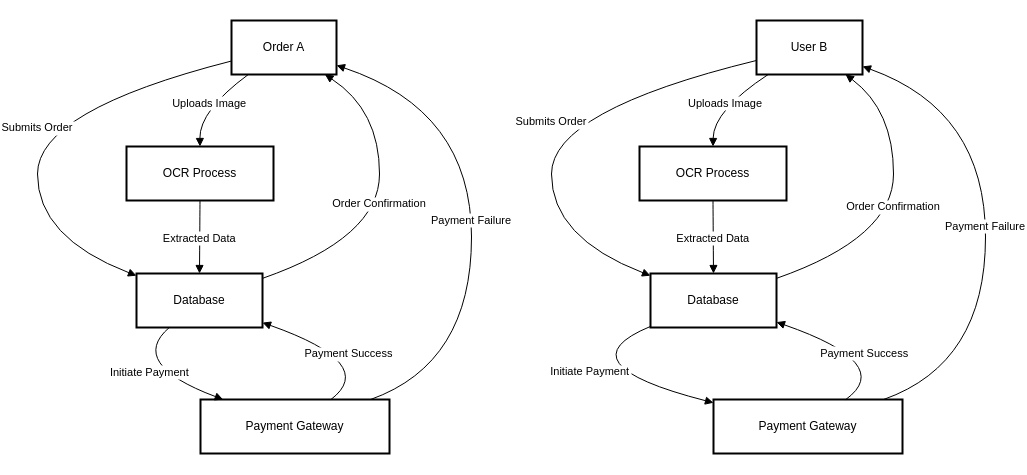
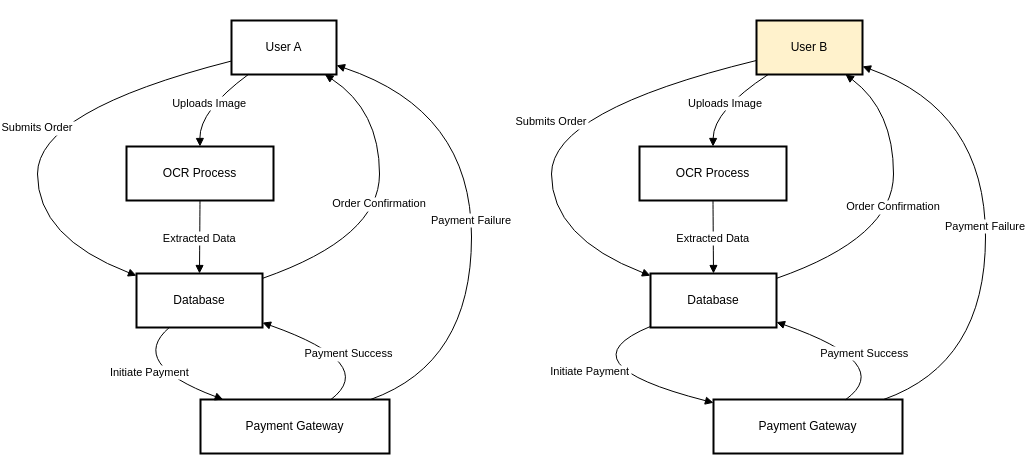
  <mxCell id="0" />
  <mxCell id="1" parent="0" />
- <mxCell id="2" value="Order A" style="whiteSpace=wrap;strokeWidth=2;" vertex="1" parent="1"><mxGeometry x="214" y="20" width="105" height="54" as="geometry" /></mxCell>
+ <mxCell id="2" value="User A" style="whiteSpace=wrap;strokeWidth=2;" vertex="1" parent="1"><mxGeometry x="214" y="20" width="105" height="54" as="geometry" /></mxCell>
  <mxCell id="3" value="OCR Process" style="whiteSpace=wrap;strokeWidth=2;" vertex="1" parent="1"><mxGeometry x="109" y="146" width="147" height="54" as="geometry" /></mxCell>
  <mxCell id="4" value="Database" style="whiteSpace=wrap;strokeWidth=2;" vertex="1" parent="1"><mxGeometry x="119" y="273" width="126" height="54" as="geometry" /></mxCell>
  <mxCell id="5" value="Payment Gateway" style="whiteSpace=wrap;strokeWidth=2;" vertex="1" parent="1"><mxGeometry x="183" y="399" width="189" height="54" as="geometry" /></mxCell>
- <mxCell id="6" value="User B" style="whiteSpace=wrap;strokeWidth=2;" vertex="1" parent="1"><mxGeometry x="739" y="20" width="106" height="54" as="geometry" /></mxCell>
+ <mxCell id="6" value="User B" style="whiteSpace=wrap;strokeWidth=2;fillColor=#fff2cc;" vertex="1" parent="1"><mxGeometry x="739" y="20" width="106" height="54" as="geometry" /></mxCell>
  <mxCell id="7" value="OCR Process" style="whiteSpace=wrap;strokeWidth=2;" vertex="1" parent="1"><mxGeometry x="622" y="146" width="147" height="54" as="geometry" /></mxCell>
  <mxCell id="8" value="Database" style="whiteSpace=wrap;strokeWidth=2;" vertex="1" parent="1"><mxGeometry x="633" y="273" width="126" height="54" as="geometry" /></mxCell>
  <mxCell id="9" value="Payment Gateway" style="whiteSpace=wrap;strokeWidth=2;" vertex="1" parent="1"><mxGeometry x="696" y="399" width="189" height="54" as="geometry" /></mxCell>
  <mxCell id="10" value="Uploads Image" style="curved=1;startArrow=none;endArrow=block;exitX=0.16;exitY=1;entryX=0.5;entryY=0.01;" edge="1" parent="1" source="2" target="3"><mxGeometry relative="1" as="geometry"><Array as="points"><mxPoint x="182" y="110" /></Array></mxGeometry></mxCell>
  <mxCell id="11" value="Submits Order" style="curved=1;startArrow=none;endArrow=block;exitX=0;exitY=0.75;entryX=0;entryY=0.04;" edge="1" parent="1" source="2" target="4"><mxGeometry relative="1" as="geometry"><Array as="points"><mxPoint x="20" y="110" /><mxPoint x="20" y="237" /></Array></mxGeometry></mxCell>
  <mxCell id="12" value="Extracted Data" style="curved=1;startArrow=none;endArrow=block;exitX=0.5;exitY=1.01;entryX=0.5;entryY=0;" edge="1" parent="1" source="3" target="4"><mxGeometry relative="1" as="geometry"><Array as="points" /></mxGeometry></mxCell>
  <mxCell id="13" value="Order Confirmation" style="curved=1;startArrow=none;endArrow=block;exitX=1;exitY=0.09;entryX=0.89;entryY=1;" edge="1" parent="1" source="4" target="2"><mxGeometry relative="1" as="geometry"><Array as="points"><mxPoint x="362" y="237" /><mxPoint x="362" y="110" /></Array></mxGeometry></mxCell>
  <mxCell id="14" value="Initiate Payment" style="curved=1;startArrow=none;endArrow=block;exitX=0.26;exitY=1;entryX=0.12;entryY=0;" edge="1" parent="1" source="4" target="5"><mxGeometry relative="1" as="geometry"><Array as="points"><mxPoint x="110" y="363" /></Array></mxGeometry></mxCell>
  <mxCell id="15" value="Uploads Image" style="curved=1;startArrow=none;endArrow=block;exitX=0.11;exitY=1;entryX=0.5;entryY=0.01;" edge="1" parent="1" source="6" target="7"><mxGeometry relative="1" as="geometry"><Array as="points"><mxPoint x="696" y="110" /></Array></mxGeometry></mxCell>
  <mxCell id="16" value="Submits Order" style="curved=1;startArrow=none;endArrow=block;exitX=0;exitY=0.74;entryX=0;entryY=0.04;" edge="1" parent="1" source="6" target="8"><mxGeometry relative="1" as="geometry"><Array as="points"><mxPoint x="534" y="110" /><mxPoint x="534" y="237" /></Array></mxGeometry></mxCell>
  <mxCell id="17" value="Extracted Data" style="curved=1;startArrow=none;endArrow=block;exitX=0.5;exitY=1.01;entryX=0.5;entryY=0;" edge="1" parent="1" source="7" target="8"><mxGeometry relative="1" as="geometry"><Array as="points" /></mxGeometry></mxCell>
  <mxCell id="18" value="Order Confirmation" style="curved=1;startArrow=none;endArrow=block;exitX=1;exitY=0.09;entryX=0.84;entryY=1;" edge="1" parent="1" source="8" target="6"><mxGeometry relative="1" as="geometry"><Array as="points"><mxPoint x="876" y="237" /><mxPoint x="876" y="110" /></Array></mxGeometry></mxCell>
  <mxCell id="19" value="Initiate Payment" style="curved=1;startArrow=none;endArrow=block;exitX=0;exitY=0.98;entryX=0;entryY=0.06;" edge="1" parent="1" source="8" target="9"><mxGeometry relative="1" as="geometry"><Array as="points"><mxPoint x="543" y="363" /></Array></mxGeometry></mxCell>
  <mxCell id="20" value="Payment Success" style="curved=1;startArrow=none;endArrow=block;exitX=0.69;exitY=0;entryX=1;entryY=0.91;" edge="1" parent="1" source="5" target="4"><mxGeometry relative="1" as="geometry"><Array as="points"><mxPoint x="361" y="363" /></Array></mxGeometry></mxCell>
  <mxCell id="21" value="Payment Success" style="curved=1;startArrow=none;endArrow=block;exitX=0.7;exitY=0;entryX=1;entryY=0.9;" edge="1" parent="1" source="9" target="8"><mxGeometry relative="1" as="geometry"><Array as="points"><mxPoint x="878" y="363" /></Array></mxGeometry></mxCell>
  <mxCell id="22" value="Payment Failure" style="curved=1;startArrow=none;endArrow=block;exitX=0.9;exitY=0;entryX=1;entryY=0.83;" edge="1" parent="1" source="5" target="2"><mxGeometry relative="1" as="geometry"><Array as="points"><mxPoint x="454" y="363" /><mxPoint x="454" y="110" /></Array></mxGeometry></mxCell>
  <mxCell id="23" value="Payment Failure" style="curved=1;startArrow=none;endArrow=block;exitX=0.9;exitY=0;entryX=1;entryY=0.85;" edge="1" parent="1" source="9" target="6"><mxGeometry relative="1" as="geometry"><Array as="points"><mxPoint x="968" y="363" /><mxPoint x="968" y="110" /></Array></mxGeometry></mxCell>
